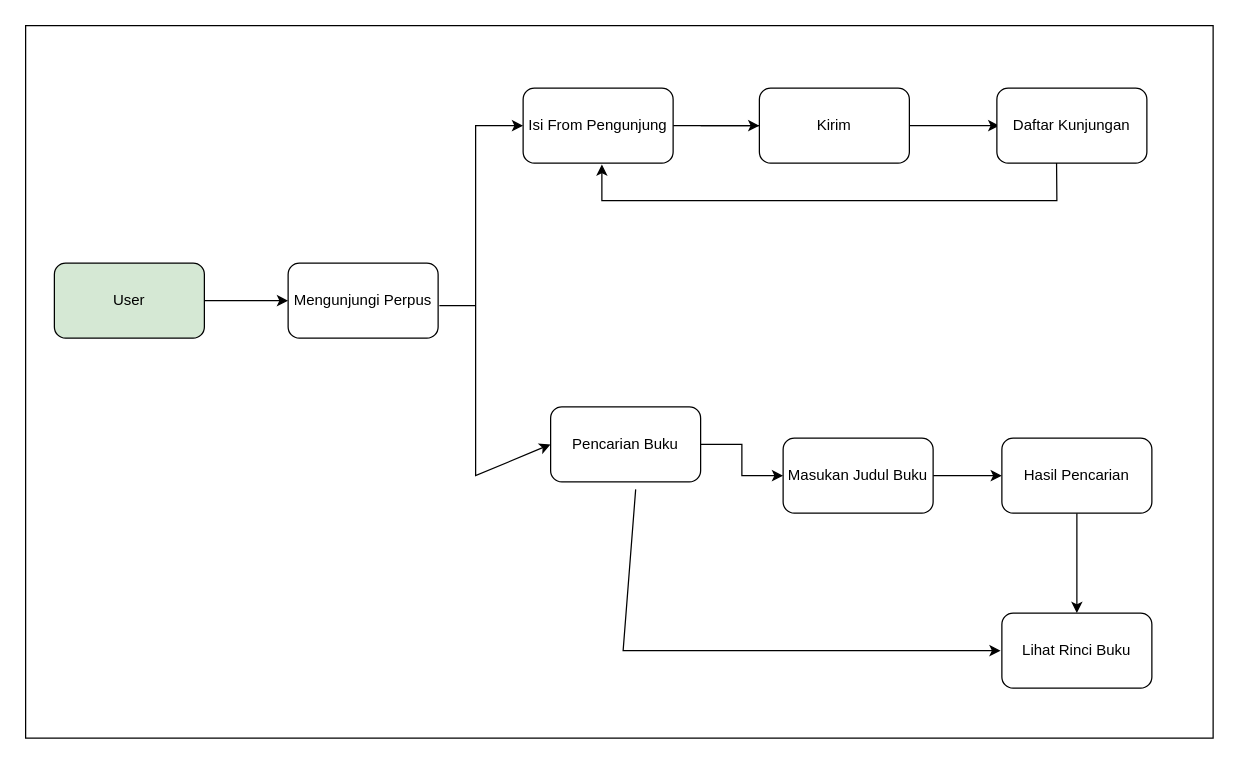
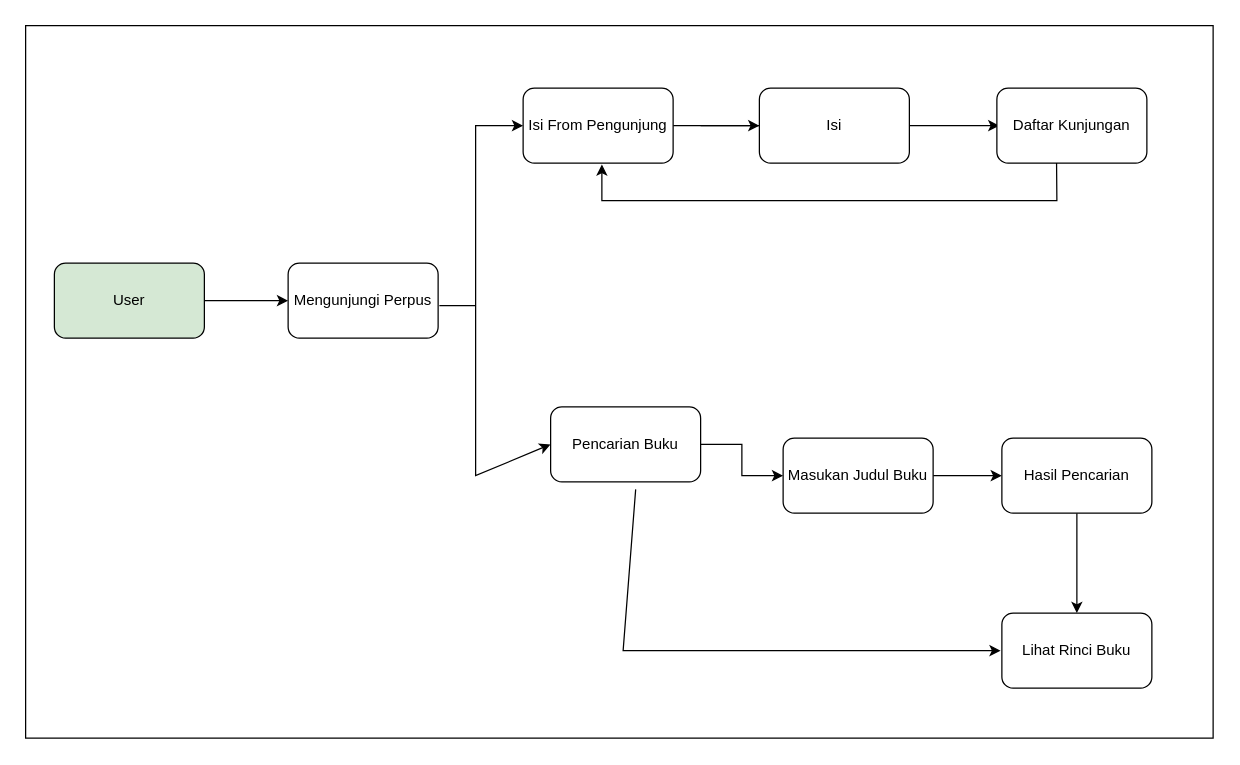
  <mxCell id="0" />
  <mxCell id="1" parent="0" />
  <mxCell id="2" value="" style="rounded=0;whiteSpace=wrap;html=1;" vertex="1" parent="1"><mxGeometry x="20" y="20" width="950" height="570" as="geometry" /></mxCell>
  <mxCell id="3" value="" style="edgeStyle=orthogonalEdgeStyle;rounded=0;orthogonalLoop=1;jettySize=auto;html=1;" edge="1" parent="1" source="4" target="5"><mxGeometry relative="1" as="geometry" /></mxCell>
  <mxCell id="4" value="User" style="rounded=1;whiteSpace=wrap;html=1;fillColor=#d5e8d4;" vertex="1" parent="1"><mxGeometry x="43" y="210" width="120" height="60" as="geometry" /></mxCell>
  <mxCell id="5" value="Mengunjungi Perpus" style="whiteSpace=wrap;html=1;rounded=1;" vertex="1" parent="1"><mxGeometry x="230" y="210" width="120" height="60" as="geometry" /></mxCell>
  <mxCell id="6" value="" style="edgeStyle=orthogonalEdgeStyle;rounded=0;orthogonalLoop=1;jettySize=auto;html=1;" edge="1" parent="1" source="7" target="9"><mxGeometry relative="1" as="geometry" /></mxCell>
  <mxCell id="7" value="Isi From Pengunjung" style="whiteSpace=wrap;html=1;rounded=1;" vertex="1" parent="1"><mxGeometry x="418" y="70" width="120" height="60" as="geometry" /></mxCell>
  <mxCell id="8" value="" style="edgeStyle=orthogonalEdgeStyle;rounded=0;orthogonalLoop=1;jettySize=auto;html=1;" edge="1" parent="1"><mxGeometry relative="1" as="geometry"><mxPoint x="560" y="100" as="sourcePoint" /><mxPoint x="799" y="100" as="targetPoint" /></mxGeometry></mxCell>
- <mxCell id="9" value="Kirim" style="whiteSpace=wrap;html=1;rounded=1;" vertex="1" parent="1"><mxGeometry x="607" y="70" width="120" height="60" as="geometry" /></mxCell>
+ <mxCell id="9" value="Isi" style="whiteSpace=wrap;html=1;rounded=1;" vertex="1" parent="1"><mxGeometry x="607" y="70" width="120" height="60" as="geometry" /></mxCell>
  <mxCell id="10" value="Daftar Kunjungan" style="whiteSpace=wrap;html=1;rounded=1;" vertex="1" parent="1"><mxGeometry x="797" y="70" width="120" height="60" as="geometry" /></mxCell>
  <mxCell id="11" value="" style="edgeStyle=orthogonalEdgeStyle;rounded=0;orthogonalLoop=1;jettySize=auto;html=1;" edge="1" parent="1" source="12" target="14"><mxGeometry relative="1" as="geometry" /></mxCell>
  <mxCell id="12" value="Pencarian Buku" style="whiteSpace=wrap;html=1;rounded=1;" vertex="1" parent="1"><mxGeometry x="440" y="325" width="120" height="60" as="geometry" /></mxCell>
  <mxCell id="13" value="" style="edgeStyle=orthogonalEdgeStyle;rounded=0;orthogonalLoop=1;jettySize=auto;html=1;" edge="1" parent="1" source="14" target="16"><mxGeometry relative="1" as="geometry" /></mxCell>
  <mxCell id="14" value="Masukan Judul Buku" style="whiteSpace=wrap;html=1;rounded=1;" vertex="1" parent="1"><mxGeometry x="626" y="350" width="120" height="60" as="geometry" /></mxCell>
  <mxCell id="15" value="" style="edgeStyle=orthogonalEdgeStyle;rounded=0;orthogonalLoop=1;jettySize=auto;html=1;" edge="1" parent="1" source="16" target="17"><mxGeometry relative="1" as="geometry" /></mxCell>
  <mxCell id="16" value="Hasil Pencarian" style="whiteSpace=wrap;html=1;rounded=1;" vertex="1" parent="1"><mxGeometry x="801" y="350" width="120" height="60" as="geometry" /></mxCell>
  <mxCell id="17" value="Lihat Rinci Buku" style="whiteSpace=wrap;html=1;rounded=1;" vertex="1" parent="1"><mxGeometry x="801" y="490" width="120" height="60" as="geometry" /></mxCell>
  <mxCell id="18" value="" style="endArrow=classic;html=1;rounded=0;exitX=0.705;exitY=0.181;exitDx=0;exitDy=0;exitPerimeter=0;" edge="1" parent="1"><mxGeometry width="50" height="50" relative="1" as="geometry"><mxPoint x="844.75" y="129.89" as="sourcePoint" /><mxPoint x="481" y="131" as="targetPoint" /><Array as="points"><mxPoint x="845" y="160" /><mxPoint x="481" y="160" /></Array></mxGeometry></mxCell>
  <mxCell id="19" value="" style="endArrow=classic;html=1;rounded=0;" edge="1" parent="1"><mxGeometry width="50" height="50" relative="1" as="geometry"><mxPoint x="630" y="522" as="sourcePoint" /><mxPoint x="630" y="522" as="targetPoint" /></mxGeometry></mxCell>
  <mxCell id="20" value="" style="endArrow=classic;html=1;rounded=0;exitX=0.567;exitY=1.1;exitDx=0;exitDy=0;exitPerimeter=0;" edge="1" parent="1" source="12"><mxGeometry width="50" height="50" relative="1" as="geometry"><mxPoint x="594" y="410" as="sourcePoint" /><mxPoint x="800" y="520" as="targetPoint" /><Array as="points"><mxPoint x="498" y="520" /></Array></mxGeometry></mxCell>
  <mxCell id="21" value="" style="endArrow=classic;startArrow=classic;html=1;rounded=0;entryX=0;entryY=0.5;entryDx=0;entryDy=0;exitX=0;exitY=0.5;exitDx=0;exitDy=0;" edge="1" parent="1" source="12" target="7"><mxGeometry width="50" height="50" relative="1" as="geometry"><mxPoint x="480" y="400" as="sourcePoint" /><mxPoint x="530" y="350" as="targetPoint" /><Array as="points"><mxPoint x="380" y="380" /><mxPoint x="380" y="230" /><mxPoint x="380" y="160" /><mxPoint x="380" y="100" /></Array></mxGeometry></mxCell>
  <mxCell id="22" value="" style="endArrow=none;html=1;rounded=0;" edge="1" parent="1"><mxGeometry width="50" height="50" relative="1" as="geometry"><mxPoint x="351" y="244" as="sourcePoint" /><mxPoint x="380" y="244" as="targetPoint" /></mxGeometry></mxCell>
